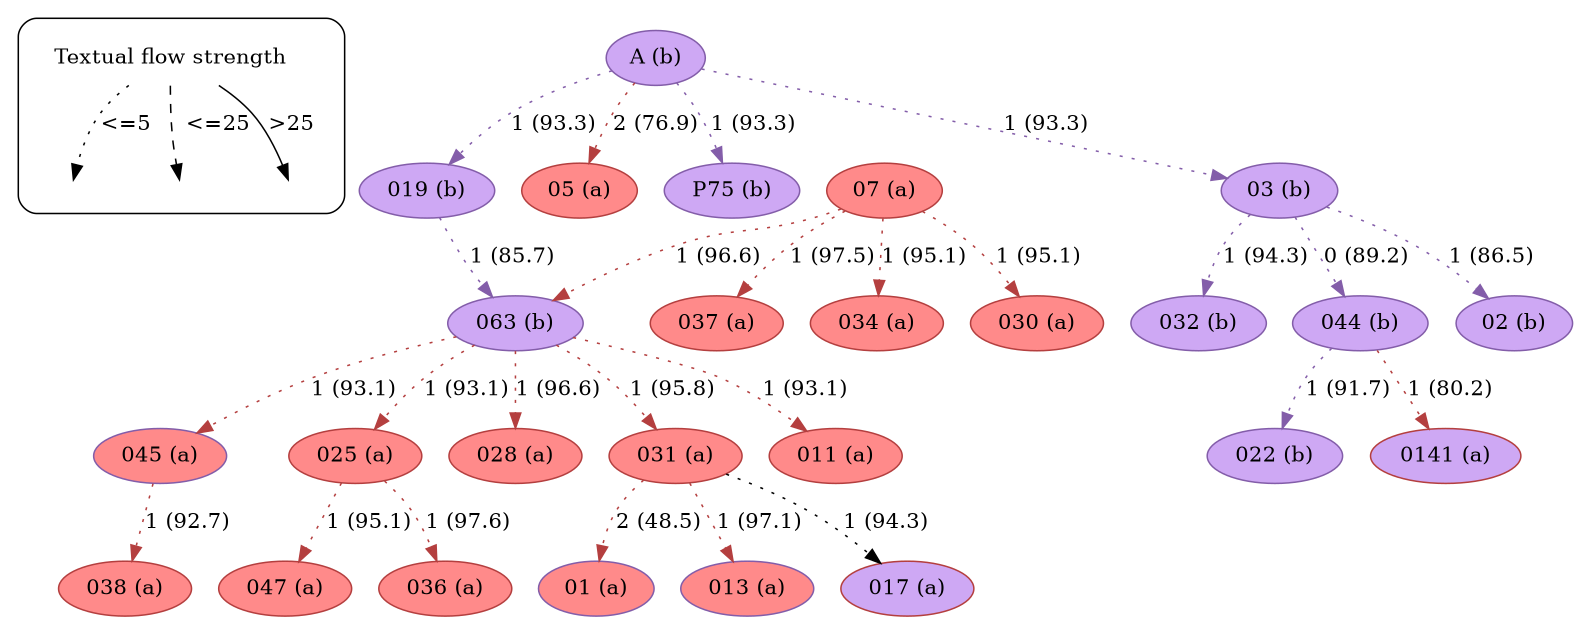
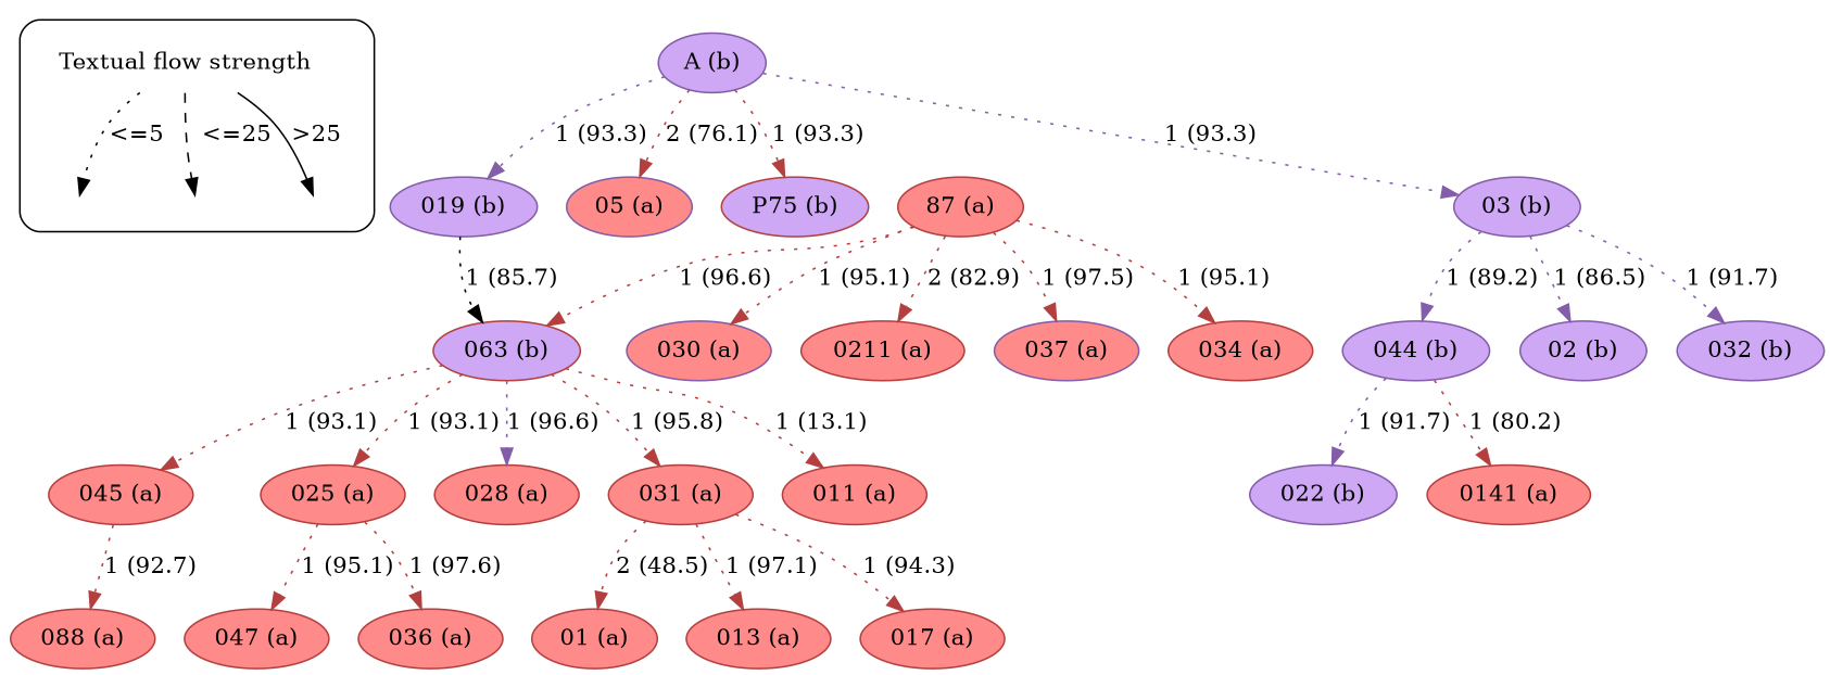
  strict digraph {
    node [style=filled color="#b43f3f" fillcolor="#FF8A8A"]
    edge [style=dotted color="#b43f3f"]
    n1 [label="Textual flow strength" shape=plaintext style="" color="" fillcolor=""]
    leg_e1 [fixedsize=True height=0.2 style=invis color="" fillcolor=""]
    leg_e2 [fixedsize=True height=0.2 style=invis color="" fillcolor=""]
    leg_e3 [fixedsize=True height=0.2 style=invis color="" fillcolor=""]
    n5 [label="031 (a)"]
-   n6 [color="#835da9" label="01 (a)"]
-   n7 [color="#835da9" label="013 (a)"]
-   n8 [fillcolor="#CEA8F4" label="017 (a)"]
-   n9 [color="#835da9" fillcolor="#CEA8F4" label="063 (b)"]
+   n6 [label="01 (a)"]
+   n7 [label="013 (a)"]
+   n8 [label="017 (a)"]
+   n9 [fillcolor="#CEA8F4" label="063 (b)"]
    n10 [label="011 (a)"]
-   n11 [color="#835da9" label="045 (a)"]
+   n11 [label="045 (a)"]
    n12 [label="025 (a)"]
    n13 [label="028 (a)"]
-   n14 [label="07 (a)"]
-   n16 [label="037 (a)"]
+   n14 [label="87 (a)"]
+   n15 [label="0211 (a)"]
+   n16 [color="#835da9" label="037 (a)"]
    n17 [label="034 (a)"]
-   n18 [label="030 (a)"]
-   n19 [label="038 (a)"]
+   n18 [color="#835da9" label="030 (a)"]
+   n19 [label="088 (a)"]
    n20 [label="036 (a)"]
    n21 [label="047 (a)"]
    n22 [color="#835da9" fillcolor="#CEA8F4" label="044 (b)"]
-   n23 [fillcolor="#CEA8F4" label="0141 (a)"]
+   n23 [label="0141 (a)"]
    n24 [color="#835da9" fillcolor="#CEA8F4" label="022 (b)"]
    n25 [color="#835da9" fillcolor="#CEA8F4" label="A (b)"]
-   n26 [label="05 (a)"]
-   n27 [color="#835da9" fillcolor="#CEA8F4" label="P75 (b)"]
+   n26 [color="#835da9" label="05 (a)"]
+   n27 [fillcolor="#CEA8F4" label="P75 (b)"]
    n28 [color="#835da9" fillcolor="#CEA8F4" label="019 (b)"]
    n29 [color="#835da9" fillcolor="#CEA8F4" label="03 (b)"]
    n30 [color="#835da9" fillcolor="#CEA8F4" label="02 (b)"]
    n31 [color="#835da9" fillcolor="#CEA8F4" label="032 (b)"]
    subgraph cluster_1 {
      style=rounded
      n1
      leg_e1
      leg_e2
      leg_e3
    }
    n1 -> leg_e1 [label="<=5  " color=""]
    n1 -> leg_e2 [label="  <=25" style=dashed color=""]
    n1 -> leg_e3 [label=">25" style=solid color=""]
    n5 -> n6 [label="2 (48.5)"]
    n5 -> n7 [label="1 (97.1)"]
-   n5 -> n8 [color=black label="1 (94.3)"]
+   n5 -> n8 [label="1 (94.3)"]
    n9 -> n5 [label="1 (95.8)"]
-   n9 -> n10 [label="1 (93.1)"]
+   n9 -> n10 [label="1 (13.1)"]
    n9 -> n11 [label="1 (93.1)"]
    n9 -> n12 [label="1 (93.1)"]
-   n9 -> n13 [label="1 (96.6)"]
+   n9 -> n13 [color="#835da9" label="1 (96.6)"]
    n11 -> n19 [label="1 (92.7)"]
    n12 -> n20 [label="1 (97.6)"]
    n12 -> n21 [label="1 (95.1)"]
    n14 -> n9 [label="1 (96.6)"]
+   n14 -> n15 [label="2 (82.9)"]
    n14 -> n16 [label="1 (97.5)"]
    n14 -> n17 [label="1 (95.1)"]
    n14 -> n18 [label="1 (95.1)"]
    n22 -> n23 [label="1 (80.2)"]
    n22 -> n24 [color="#835da9" label="1 (91.7)"]
-   n25 -> n26 [label="2 (76.9)"]
-   n25 -> n27 [color="#835da9" label="1 (93.3)"]
+   n25 -> n26 [label="2 (76.1)"]
+   n25 -> n27 [label="1 (93.3)"]
    n25 -> n28 [color="#835da9" label="1 (93.3)"]
    n25 -> n29 [color="#835da9" label="1 (93.3)"]
-   n28 -> n9 [color="#835da9" label="1 (85.7)"]
-   n29 -> n22 [color="#835da9" label="0 (89.2)"]
+   n28 -> n9 [color=black label="1 (85.7)"]
+   n29 -> n22 [color="#835da9" label="1 (89.2)"]
    n29 -> n30 [color="#835da9" label="1 (86.5)"]
-   n29 -> n31 [color="#835da9" label="1 (94.3)"]
+   n29 -> n31 [color="#835da9" label="1 (91.7)"]
  }
